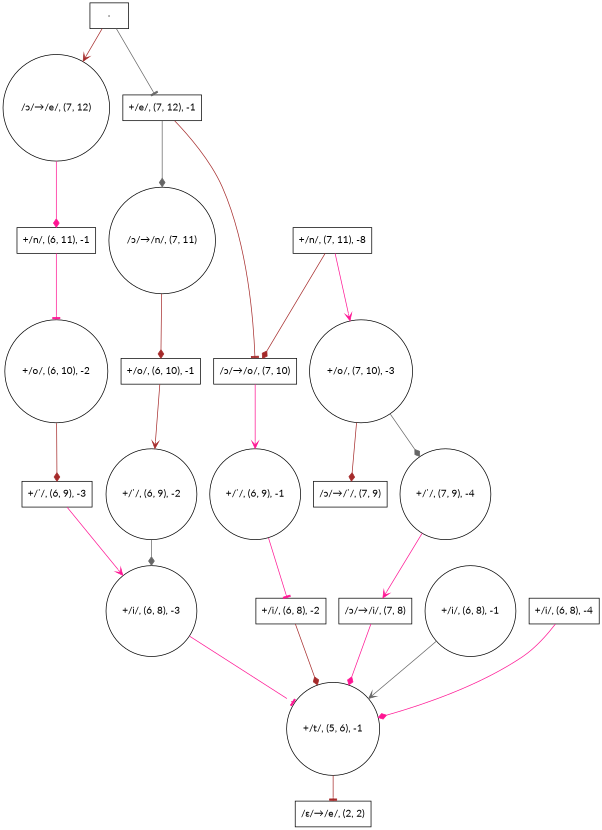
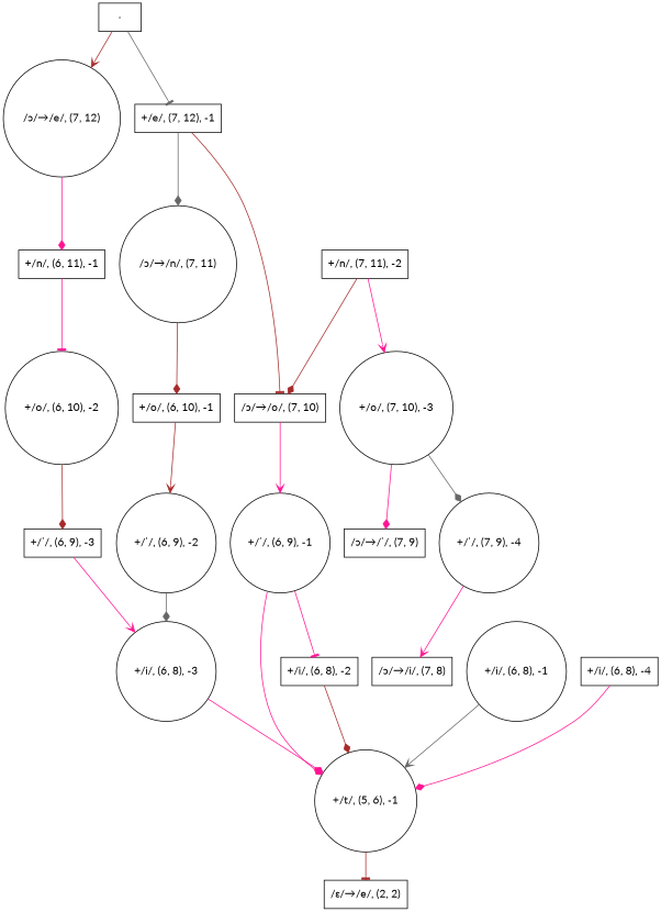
  digraph {
    fontname=Lato
    node [fontname=Lato shape=box]
    edge [arrowhead=diamond color=deeppink fontname=Lato]
    n1 [label="∙"]
    n2 [label="+/e/, (7, 12), -1"]
    n3 [label="/ɔ/→/e/, (7, 12)" shape=circle]
    n4 [label="/ɔ/→/n/, (7, 11)" shape=circle]
    n5 [label="/ɔ/→/o/, (7, 10)"]
    n6 [label="+/n/, (6, 11), -1"]
-   n7 [label="+/n/, (7, 11), -8"]
+   n7 [label="+/n/, (7, 11), -2"]
    n8 [label="+/o/, (7, 10), -3" shape=circle]
    n9 [label="+/o/, (6, 10), -1"]
    n10 [label="+/ˈ/, (7, 9), -4" shape=circle]
    n11 [label="/ɔ/→/ˈ/, (7, 9)"]
    n12 [label="+/ˈ/, (6, 9), -1" shape=circle]
    n13 [label="/ɔ/→/i/, (7, 8)"]
    n14 [label="+/t/, (5, 6), -1" shape=circle]
    n15 [label="/ɛ/→/e/, (2, 2)"]
    n16 [label="+/i/, (6, 8), -1" shape=circle]
    n17 [label="+/i/, (6, 8), -2"]
    n18 [label="+/ˈ/, (6, 9), -2" shape=circle]
    n19 [label="+/i/, (6, 8), -3" shape=circle]
    n20 [label="+/o/, (6, 10), -2" shape=circle]
    n21 [label="+/ˈ/, (6, 9), -3"]
    n22 [label="+/i/, (6, 8), -4"]
    n1 -> n2 [arrowhead=tee color=gray40]
    n1 -> n3 [arrowhead=vee color=brown]
    n2 -> n4 [color=gray40]
    n2 -> n5 [arrowhead=tee color=brown]
    n3 -> n6
    n4 -> n9 [color=brown]
    n5 -> n12 [arrowhead=vee]
    n6 -> n20 [arrowhead=tee]
    n7 -> n5 [color=brown]
    n7 -> n8 [arrowhead=vee]
    n8 -> n10 [color=gray40]
-   n8 -> n11 [color=brown]
+   n8 -> n11
    n9 -> n18 [arrowhead=vee color=brown]
    n10 -> n13 [arrowhead=vee]
    n12 -> n17 [arrowhead=tee]
-   n13 -> n14
+   n12 -> n14
    n14 -> n15 [arrowhead=tee color=brown]
    n16 -> n14 [arrowhead=vee color=gray40]
    n17 -> n14 [color=brown]
    n18 -> n19 [color=gray40]
-   n19 -> n14 [arrowhead=tee]
+   n19 -> n14
    n20 -> n21 [color=brown]
    n21 -> n19 [arrowhead=vee]
    n22 -> n14
  }
